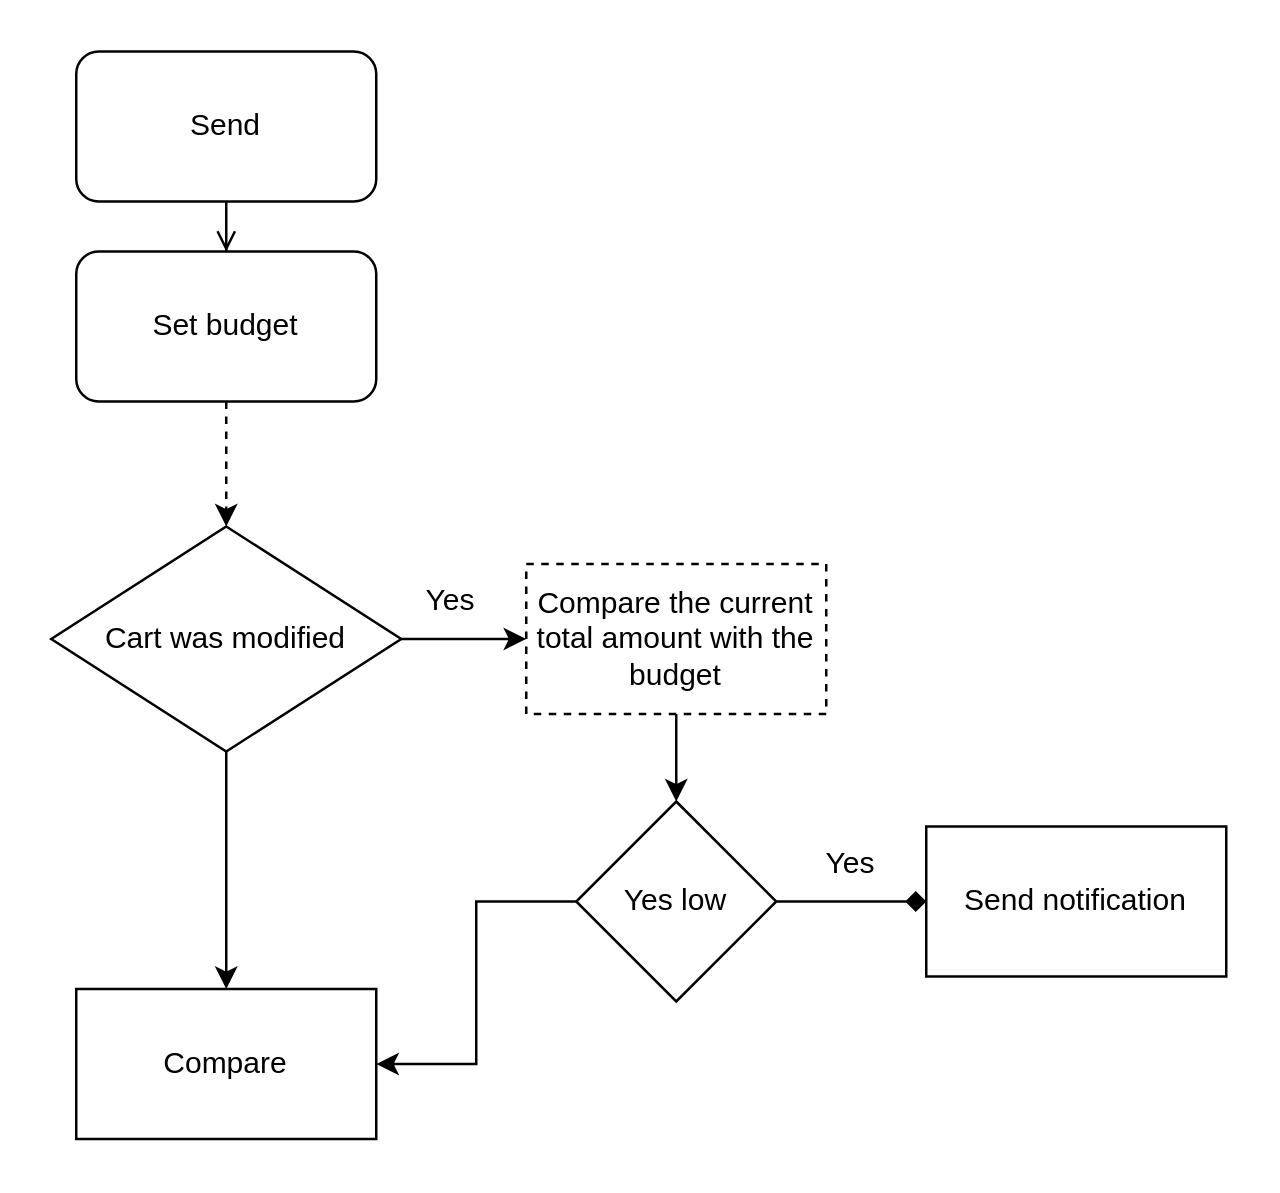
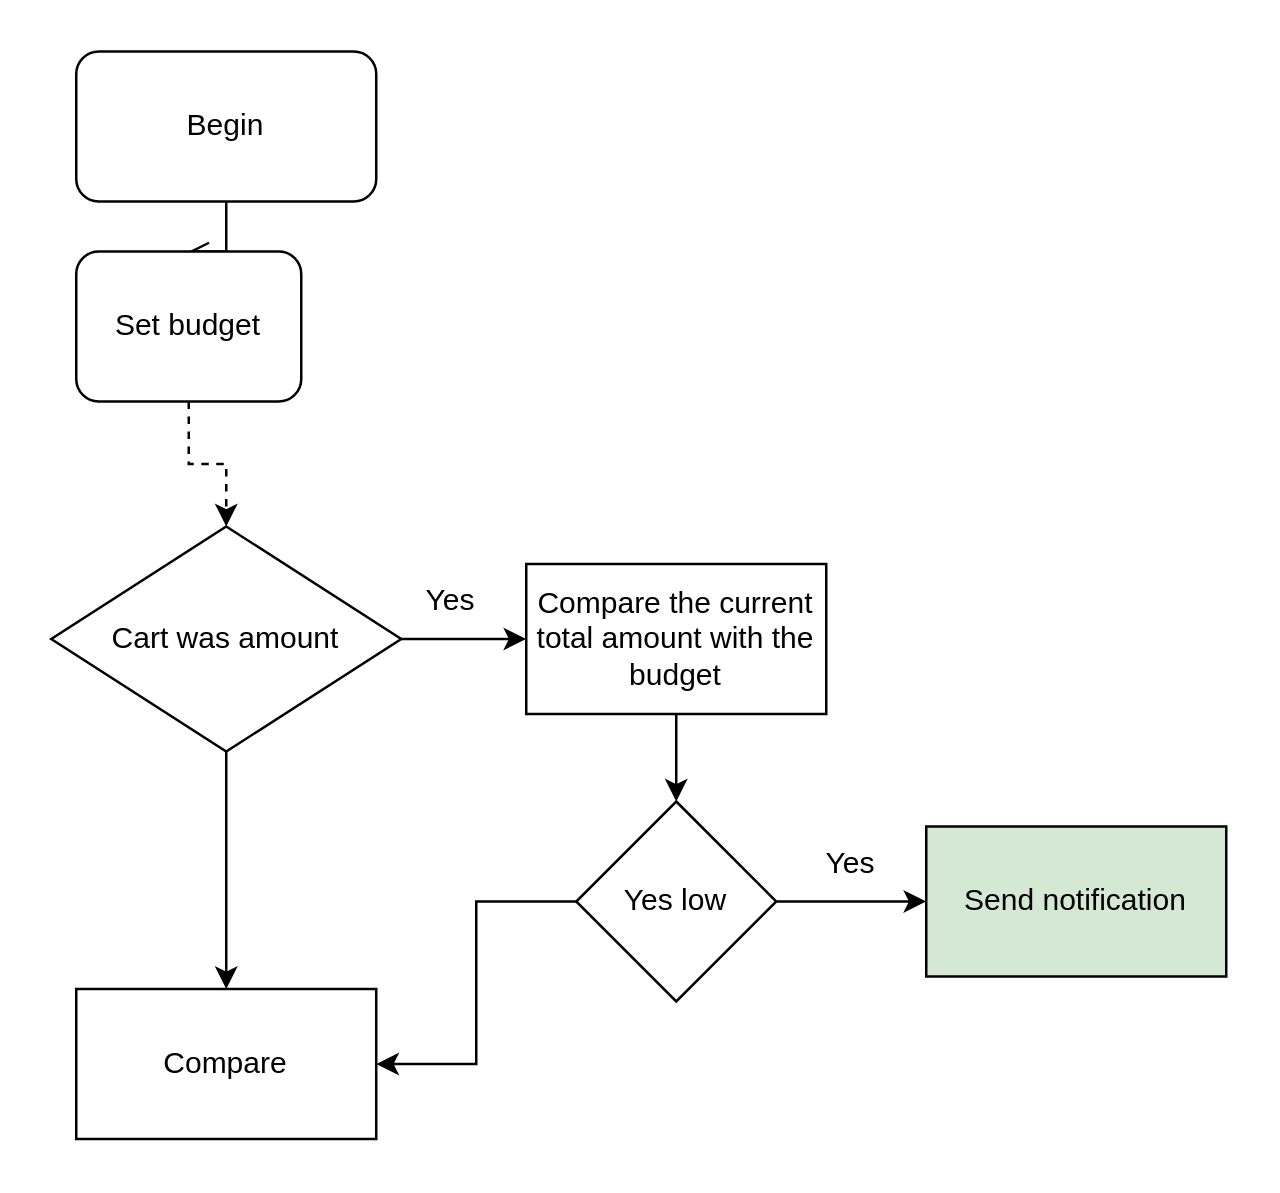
  <mxCell id="0" />
  <mxCell id="1" parent="0" />
  <mxCell id="2" value="" style="edgeStyle=orthogonalEdgeStyle;rounded=0;orthogonalLoop=1;jettySize=auto;html=1;endArrow=open;" edge="1" parent="1" source="3" target="5"><mxGeometry relative="1" as="geometry" /></mxCell>
- <mxCell id="3" value="Send" style="rounded=1;whiteSpace=wrap;html=1;" vertex="1" parent="1"><mxGeometry x="30" y="20" width="120" height="60" as="geometry" /></mxCell>
+ <mxCell id="3" value="Begin" style="rounded=1;whiteSpace=wrap;html=1;" vertex="1" parent="1"><mxGeometry x="30" y="20" width="120" height="60" as="geometry" /></mxCell>
  <mxCell id="4" value="" style="edgeStyle=orthogonalEdgeStyle;rounded=0;orthogonalLoop=1;jettySize=auto;html=1;entryX=0.5;entryY=0;entryDx=0;entryDy=0;dashed=1;" edge="1" parent="1" source="5" target="8"><mxGeometry relative="1" as="geometry"><mxPoint x="90" y="240" as="targetPoint" /></mxGeometry></mxCell>
- <mxCell id="5" value="Set budget" style="whiteSpace=wrap;html=1;rounded=1;" vertex="1" parent="1"><mxGeometry x="30" y="100" width="120" height="60" as="geometry" /></mxCell>
+ <mxCell id="5" value="Set budget" style="whiteSpace=wrap;html=1;rounded=1;" vertex="1" parent="1"><mxGeometry x="30" y="100" width="90" height="60" as="geometry" /></mxCell>
  <mxCell id="6" value="" style="edgeStyle=orthogonalEdgeStyle;rounded=0;orthogonalLoop=1;jettySize=auto;html=1;" edge="1" parent="1" source="8" target="10"><mxGeometry relative="1" as="geometry" /></mxCell>
  <mxCell id="7" value="" style="edgeStyle=orthogonalEdgeStyle;rounded=0;orthogonalLoop=1;jettySize=auto;html=1;" edge="1" parent="1" source="8" target="17"><mxGeometry relative="1" as="geometry" /></mxCell>
- <mxCell id="8" value="Cart was modified" style="rhombus;whiteSpace=wrap;html=1;" vertex="1" parent="1"><mxGeometry x="20" y="210" width="140" height="90" as="geometry" /></mxCell>
+ <mxCell id="8" value="Cart was amount" style="rhombus;whiteSpace=wrap;html=1;" vertex="1" parent="1"><mxGeometry x="20" y="210" width="140" height="90" as="geometry" /></mxCell>
  <mxCell id="9" value="" style="edgeStyle=orthogonalEdgeStyle;rounded=0;orthogonalLoop=1;jettySize=auto;html=1;" edge="1" parent="1" source="10"><mxGeometry relative="1" as="geometry"><mxPoint x="270" y="320" as="targetPoint" /></mxGeometry></mxCell>
- <mxCell id="10" value="Compare the current total amount with the budget" style="whiteSpace=wrap;html=1;dashed=1;" vertex="1" parent="1"><mxGeometry x="210" y="225" width="120" height="60" as="geometry" /></mxCell>
+ <mxCell id="10" value="Compare the current total amount with the budget" style="whiteSpace=wrap;html=1;" vertex="1" parent="1"><mxGeometry x="210" y="225" width="120" height="60" as="geometry" /></mxCell>
  <mxCell id="11" value="Yes" style="text;html=1;align=center;verticalAlign=middle;whiteSpace=wrap;rounded=0;" vertex="1" parent="1"><mxGeometry x="150" y="225" width="60" height="30" as="geometry" /></mxCell>
- <mxCell id="12" value="" style="edgeStyle=orthogonalEdgeStyle;rounded=0;orthogonalLoop=1;jettySize=auto;html=1;endArrow=diamond;" edge="1" parent="1" source="14" target="15"><mxGeometry relative="1" as="geometry" /></mxCell>
+ <mxCell id="12" value="" style="edgeStyle=orthogonalEdgeStyle;rounded=0;orthogonalLoop=1;jettySize=auto;html=1;" edge="1" parent="1" source="14" target="15"><mxGeometry relative="1" as="geometry" /></mxCell>
  <mxCell id="13" style="edgeStyle=orthogonalEdgeStyle;rounded=0;orthogonalLoop=1;jettySize=auto;html=1;" edge="1" parent="1" source="14" target="17"><mxGeometry relative="1" as="geometry" /></mxCell>
  <mxCell id="14" value="Yes low" style="rhombus;whiteSpace=wrap;html=1;" vertex="1" parent="1"><mxGeometry x="230" y="320" width="80" height="80" as="geometry" /></mxCell>
- <mxCell id="15" value="Send notification" style="whiteSpace=wrap;html=1;" vertex="1" parent="1"><mxGeometry x="370" y="330" width="120" height="60" as="geometry" /></mxCell>
+ <mxCell id="15" value="Send notification" style="whiteSpace=wrap;html=1;fillColor=#d5e8d4;" vertex="1" parent="1"><mxGeometry x="370" y="330" width="120" height="60" as="geometry" /></mxCell>
  <mxCell id="16" value="Yes" style="text;html=1;align=center;verticalAlign=middle;whiteSpace=wrap;rounded=0;" vertex="1" parent="1"><mxGeometry x="310" y="330" width="60" height="30" as="geometry" /></mxCell>
  <mxCell id="17" value="Compare" style="whiteSpace=wrap;html=1;" vertex="1" parent="1"><mxGeometry x="30" y="395" width="120" height="60" as="geometry" /></mxCell>
